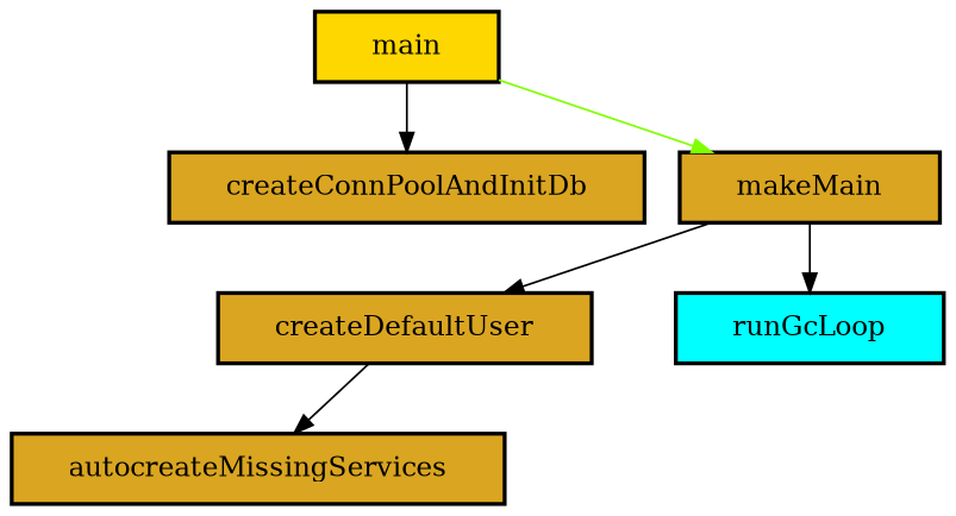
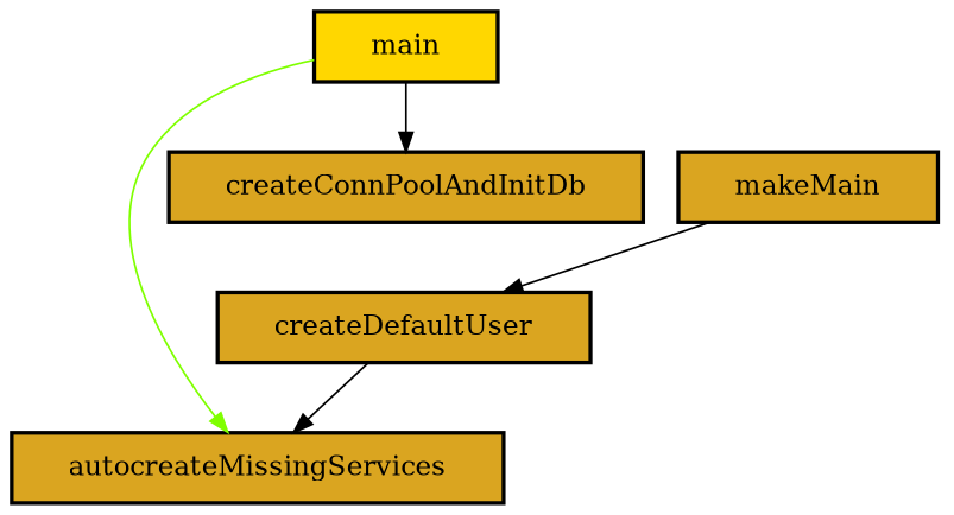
  digraph {
    node [fillcolor=goldenrod margin="0.4,0.1" shape=box style="filled,bold"]
    edge [color=black penwidth=1]
    n1 [label=autocreateMissingServices]
    n2 [label=createConnPoolAndInitDb]
    n3 [label=createDefaultUser]
    n4 [fillcolor=gold label=main]
    n5 [label=makeMain]
-   n6 [fillcolor=cyan label=runGcLoop]
    n3 -> n1
    n4 -> n2
-   n4 -> n5 [color=chartreuse]
+   n4 -> n1 [color=chartreuse]
    n5 -> n3
-   n5 -> n6
  }
